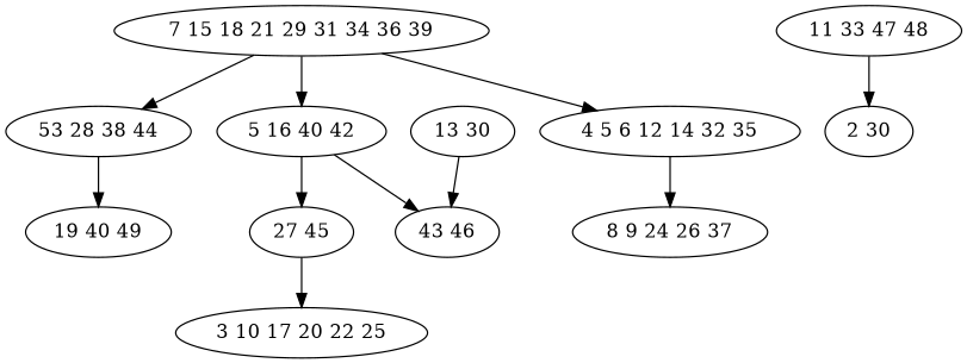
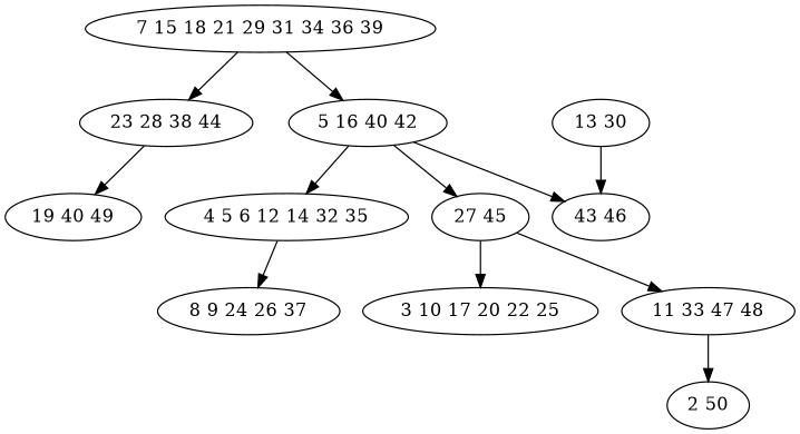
  digraph {
    n1 [label="7 15 18 21 29 31 34 36 39"]
-   n2 [label="53 28 38 44"]
+   n2 [label="23 28 38 44"]
    n3 [label="5 16 40 42"]
    n4 [label="4 5 6 12 14 32 35"]
    n5 [label="19 40 49"]
    n6 [label="27 45"]
    n7 [label="43 46"]
    n8 [label="8 9 24 26 37"]
    n9 [label="3 10 17 20 22 25"]
    n10 [label="11 33 47 48"]
-   n11 [label="2 30"]
+   n11 [label="2 50"]
    n12 [label="13 30"]
    n1 -> n2
    n1 -> n3
-   n1 -> n4
+   n3 -> n4
    n2 -> n5
    n3 -> n6
    n3 -> n7
    n4 -> n8
    n6 -> n9
+   n6 -> n10
    n10 -> n11
    n12 -> n7
  }
